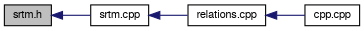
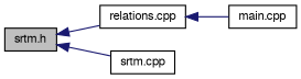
  digraph {
    rankdir=LR
    node [color=black fontname=FreeSans fontsize=10 shape=record]
    edge [color=midnightblue dir=back fontname=FreeSans fontsize=10 labelfontname=FreeSans labelfontsize=10 style=solid]
    n1 [fillcolor=grey75 fontcolor=black height=0.2 label="srtm.h" style=filled width=0.4]
    n2 [height=0.2 label="relations.cpp" width=0.4]
    n3 [height=0.2 label="srtm.cpp" width=0.4]
-   n4 [height=0.2 label="cpp.cpp" width=0.4]
-   n3 -> n2
+   n4 [height=0.2 label="main.cpp" width=0.4]
+   n1 -> n2
    n1 -> n3
    n2 -> n4
  }
